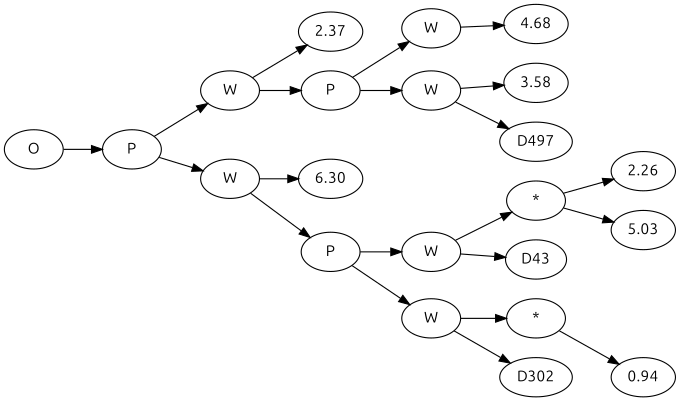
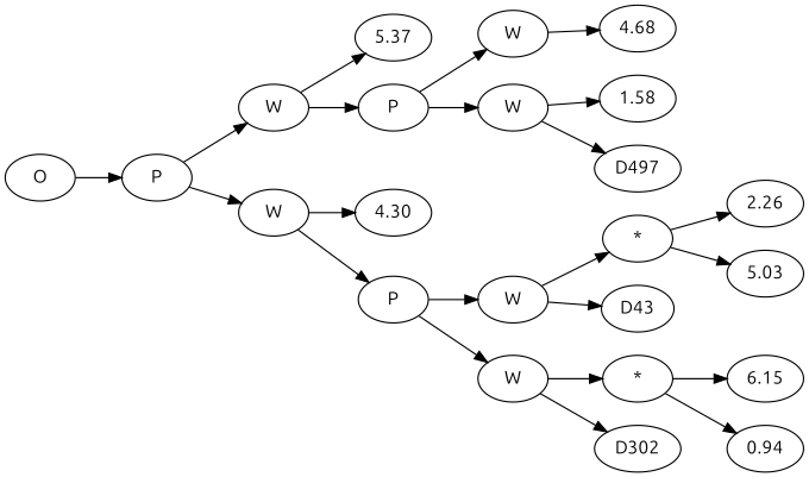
  digraph {
    fontname=Ubuntu
    rankdir=LR
    node [fontname=Ubuntu]
    edge [fontname=Ubuntu]
    n1 [label=O]
    n2 [label=P]
    n3 [label=W]
    n4 [label=W]
-   n5 [label=2.37]
+   n5 [label=5.37]
    n6 [label=P]
-   n7 [label=6.30]
+   n7 [label=4.30]
    n8 [label=P]
    n9 [label=W]
    n10 [label=W]
    n11 [label=4.68]
-   n12 [label=3.58]
+   n12 [label=1.58]
    n13 [label=D497]
    n14 [label=W]
    n15 [label=W]
    n16 [label="*"]
    n17 [label=D43]
    n18 [label="*"]
    n19 [label=D302]
    n20 [label=2.26]
    n21 [label=5.03]
+   n22 [label=6.15]
    n23 [label=0.94]
    n1 -> n2
    n2 -> n3
    n2 -> n4
    n3 -> n5
    n3 -> n6
    n4 -> n7
    n4 -> n8
    n6 -> n9
    n6 -> n10
    n8 -> n14
    n8 -> n15
    n9 -> n11
    n10 -> n12
    n10 -> n13
    n14 -> n16
    n14 -> n17
    n15 -> n18
    n15 -> n19
    n16 -> n20
    n16 -> n21
+   n18 -> n22
    n18 -> n23
  }
